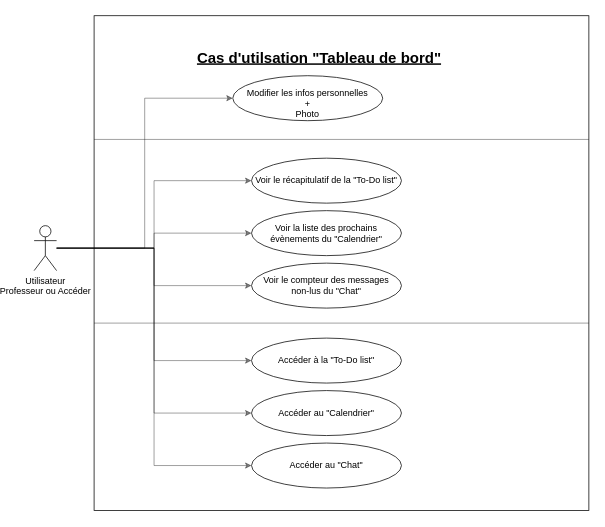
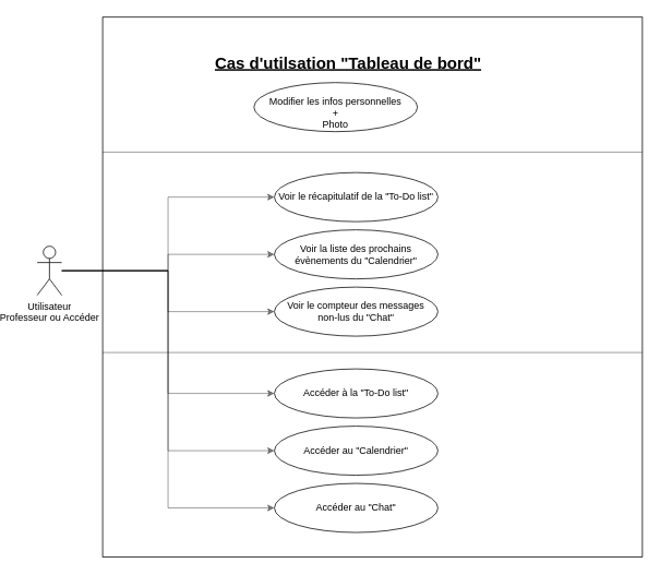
  <mxCell id="0" />
  <mxCell id="1" parent="0" />
  <mxCell id="2" value="" style="whiteSpace=wrap;html=1;aspect=fixed;fontSize=20;" parent="1" vertex="1"><mxGeometry x="100" width="660" height="660" as="geometry" y="20" /></mxCell>
- <mxCell id="3" style="edgeStyle=orthogonalEdgeStyle;rounded=0;orthogonalLoop=1;jettySize=auto;html=1;entryX=0;entryY=0.5;entryDx=0;entryDy=0;opacity=50;" edge="1" parent="1" source="10" target="11"><mxGeometry relative="1" as="geometry" /></mxCell>
  <mxCell id="4" style="edgeStyle=orthogonalEdgeStyle;rounded=0;orthogonalLoop=1;jettySize=auto;html=1;entryX=0;entryY=0.5;entryDx=0;entryDy=0;opacity=50;" edge="1" parent="1" source="10" target="14"><mxGeometry relative="1" as="geometry" /></mxCell>
  <mxCell id="5" style="edgeStyle=orthogonalEdgeStyle;rounded=0;orthogonalLoop=1;jettySize=auto;html=1;entryX=0;entryY=0.5;entryDx=0;entryDy=0;opacity=50;" edge="1" parent="1" source="10" target="12"><mxGeometry relative="1" as="geometry" /></mxCell>
  <mxCell id="6" style="edgeStyle=orthogonalEdgeStyle;rounded=0;orthogonalLoop=1;jettySize=auto;html=1;entryX=0;entryY=0.5;entryDx=0;entryDy=0;opacity=50;" edge="1" parent="1" source="10" target="15"><mxGeometry relative="1" as="geometry" /></mxCell>
  <mxCell id="7" style="edgeStyle=orthogonalEdgeStyle;rounded=0;orthogonalLoop=1;jettySize=auto;html=1;entryX=0;entryY=0.5;entryDx=0;entryDy=0;opacity=50;" edge="1" parent="1" source="10" target="16"><mxGeometry relative="1" as="geometry" /></mxCell>
  <mxCell id="8" style="edgeStyle=orthogonalEdgeStyle;rounded=0;orthogonalLoop=1;jettySize=auto;html=1;entryX=0;entryY=0.5;entryDx=0;entryDy=0;opacity=50;" edge="1" parent="1" source="10" target="17"><mxGeometry relative="1" as="geometry" /></mxCell>
  <mxCell id="9" style="edgeStyle=orthogonalEdgeStyle;rounded=0;orthogonalLoop=1;jettySize=auto;html=1;entryX=0;entryY=0.5;entryDx=0;entryDy=0;opacity=50;" edge="1" parent="1" source="10" target="18"><mxGeometry relative="1" as="geometry" /></mxCell>
  <mxCell id="10" value="Utilisateur&lt;br&gt;Professeur ou Accéder" style="shape=umlActor;verticalLabelPosition=bottom;verticalAlign=top;html=1;outlineConnect=0;" parent="1" vertex="1"><mxGeometry x="20" y="300" width="30" height="60" as="geometry" /></mxCell>
  <mxCell id="11" value="&lt;br&gt;Modifier les infos personnelles&lt;br&gt;+&lt;br&gt;Photo" style="ellipse;whiteSpace=wrap;html=1;" parent="1" vertex="1"><mxGeometry x="285" y="100" width="200" height="60" as="geometry" /></mxCell>
  <mxCell id="12" value="Voir la liste des prochains évènements du &quot;Calendrier&quot;" style="ellipse;whiteSpace=wrap;html=1;" parent="1" vertex="1"><mxGeometry x="310" y="280" width="200" height="60" as="geometry" /></mxCell>
  <mxCell id="13" value="Cas d'utilsation &quot;Tableau de bord&quot;" style="text;html=1;align=center;verticalAlign=middle;resizable=0;points=[];autosize=1;strokeColor=none;fontStyle=5;fontSize=20;" parent="1" vertex="1"><mxGeometry x="230" y="60" width="340" height="30" as="geometry" /></mxCell>
  <mxCell id="14" value="Voir le récapitulatif de la &quot;To-Do list&quot;" style="ellipse;whiteSpace=wrap;html=1;" vertex="1" parent="1"><mxGeometry x="310" y="210" width="200" height="60" as="geometry" /></mxCell>
  <mxCell id="15" value="Voir le compteur des messages &lt;br&gt;non-lus du &quot;Chat&quot;" style="ellipse;whiteSpace=wrap;html=1;" vertex="1" parent="1"><mxGeometry x="310" y="350" width="200" height="60" as="geometry" /></mxCell>
  <mxCell id="16" value="Accéder à la &quot;To-Do list&quot;" style="ellipse;whiteSpace=wrap;html=1;" vertex="1" parent="1"><mxGeometry x="310" y="450" width="200" height="60" as="geometry" /></mxCell>
  <mxCell id="17" value="Accéder au &quot;Calendrier&quot;" style="ellipse;whiteSpace=wrap;html=1;" vertex="1" parent="1"><mxGeometry x="310" y="520" width="200" height="60" as="geometry" /></mxCell>
  <mxCell id="18" value="Accéder au &quot;Chat&quot;" style="ellipse;whiteSpace=wrap;html=1;" vertex="1" parent="1"><mxGeometry x="310" y="590" width="200" height="60" as="geometry" /></mxCell>
  <mxCell id="19" value="" style="endArrow=none;html=1;opacity=50;entryX=1;entryY=0.25;entryDx=0;entryDy=0;exitX=0;exitY=0.25;exitDx=0;exitDy=0;" edge="1" parent="1" source="2" target="2"><mxGeometry width="50" height="50" relative="1" as="geometry"><mxPoint x="100" y="190" as="sourcePoint" /><mxPoint x="150" y="140" as="targetPoint" /></mxGeometry></mxCell>
  <mxCell id="20" value="" style="endArrow=none;html=1;opacity=50;entryX=1;entryY=0.25;entryDx=0;entryDy=0;exitX=0;exitY=0.25;exitDx=0;exitDy=0;" edge="1" parent="1"><mxGeometry width="50" height="50" relative="1" as="geometry"><mxPoint x="100" y="430" as="sourcePoint" /><mxPoint x="760" y="430" as="targetPoint" /></mxGeometry></mxCell>
